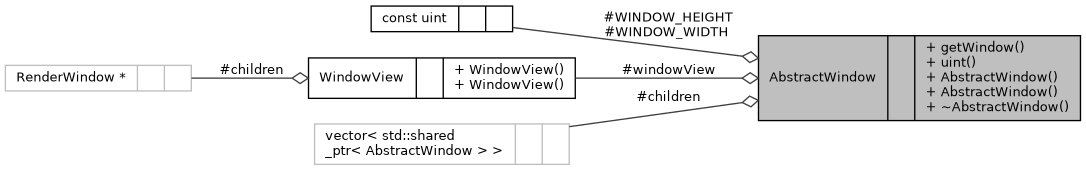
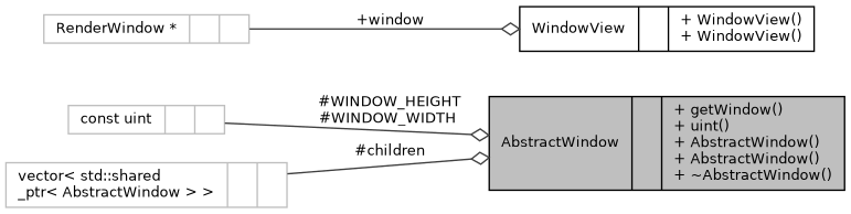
  digraph {
    rankdir=LR
    node [color=grey75 fontname=Helvetica fontsize=10 shape=record]
    edge [arrowhead=odiamond color=grey25 fontname=Helvetica fontsize=10 labelfontname=Helvetica labelfontsize=10 style=solid]
    n1 [color=black fillcolor=grey75 fontcolor=black height=0.2 label="{AbstractWindow\n||+ getWindow()\l+ uint()\l+ AbstractWindow()\l+ AbstractWindow()\l+ ~AbstractWindow()\l}" style=filled width=0.4]
-   n2 [color=black height=0.2 label="{const uint\n||}" width=0.4]
+   n2 [height=0.2 label="{const uint\n||}" width=0.4]
    n3 [color=black height=0.2 label="{WindowView\n||+ WindowView()\l+ WindowView()\l}" width=0.4]
    n4 [height=0.2 label="{RenderWindow *\n||}" width=0.4]
    n5 [height=0.2 label="{vector\< std::shared\l_ptr\< AbstractWindow \> \>\n||}" width=0.4]
    n2 -> n1 [label=" #WINDOW_HEIGHT\n#WINDOW_WIDTH"]
-   n3 -> n1 [label=" #windowView"]
-   n4 -> n3 [label=" #children"]
+   n4 -> n3 [label=" +window"]
    n5 -> n1 [label=" #children"]
  }
